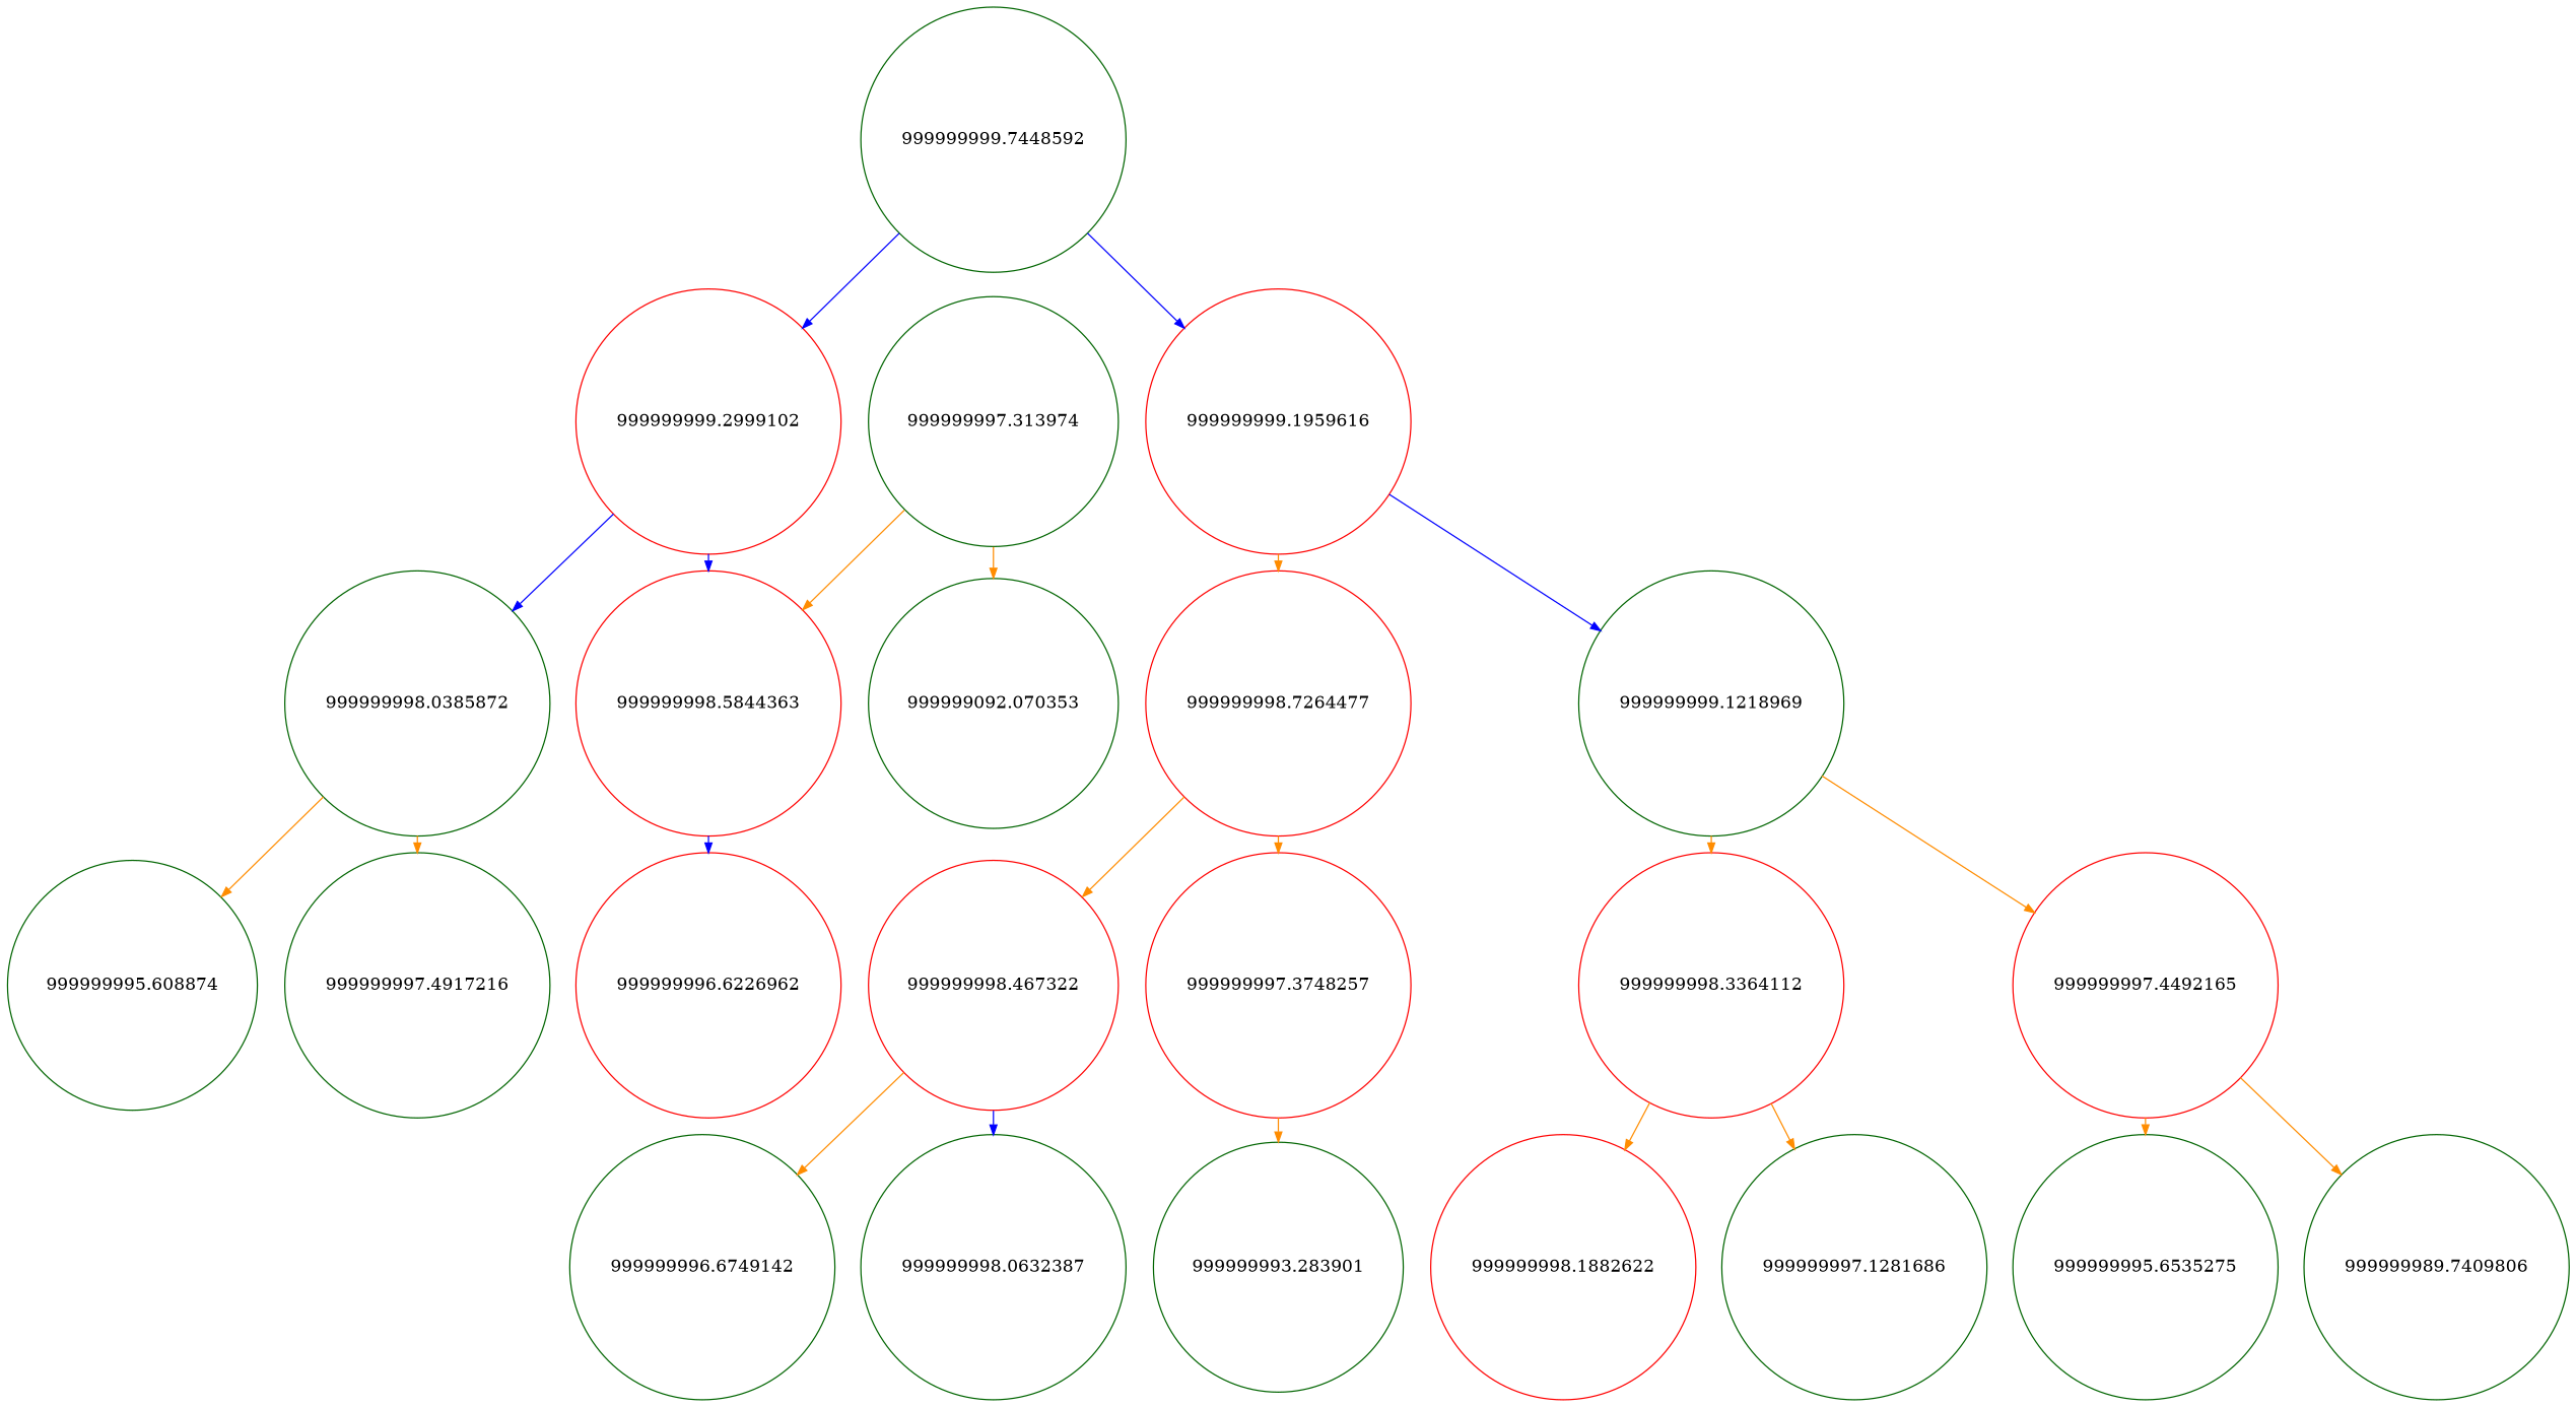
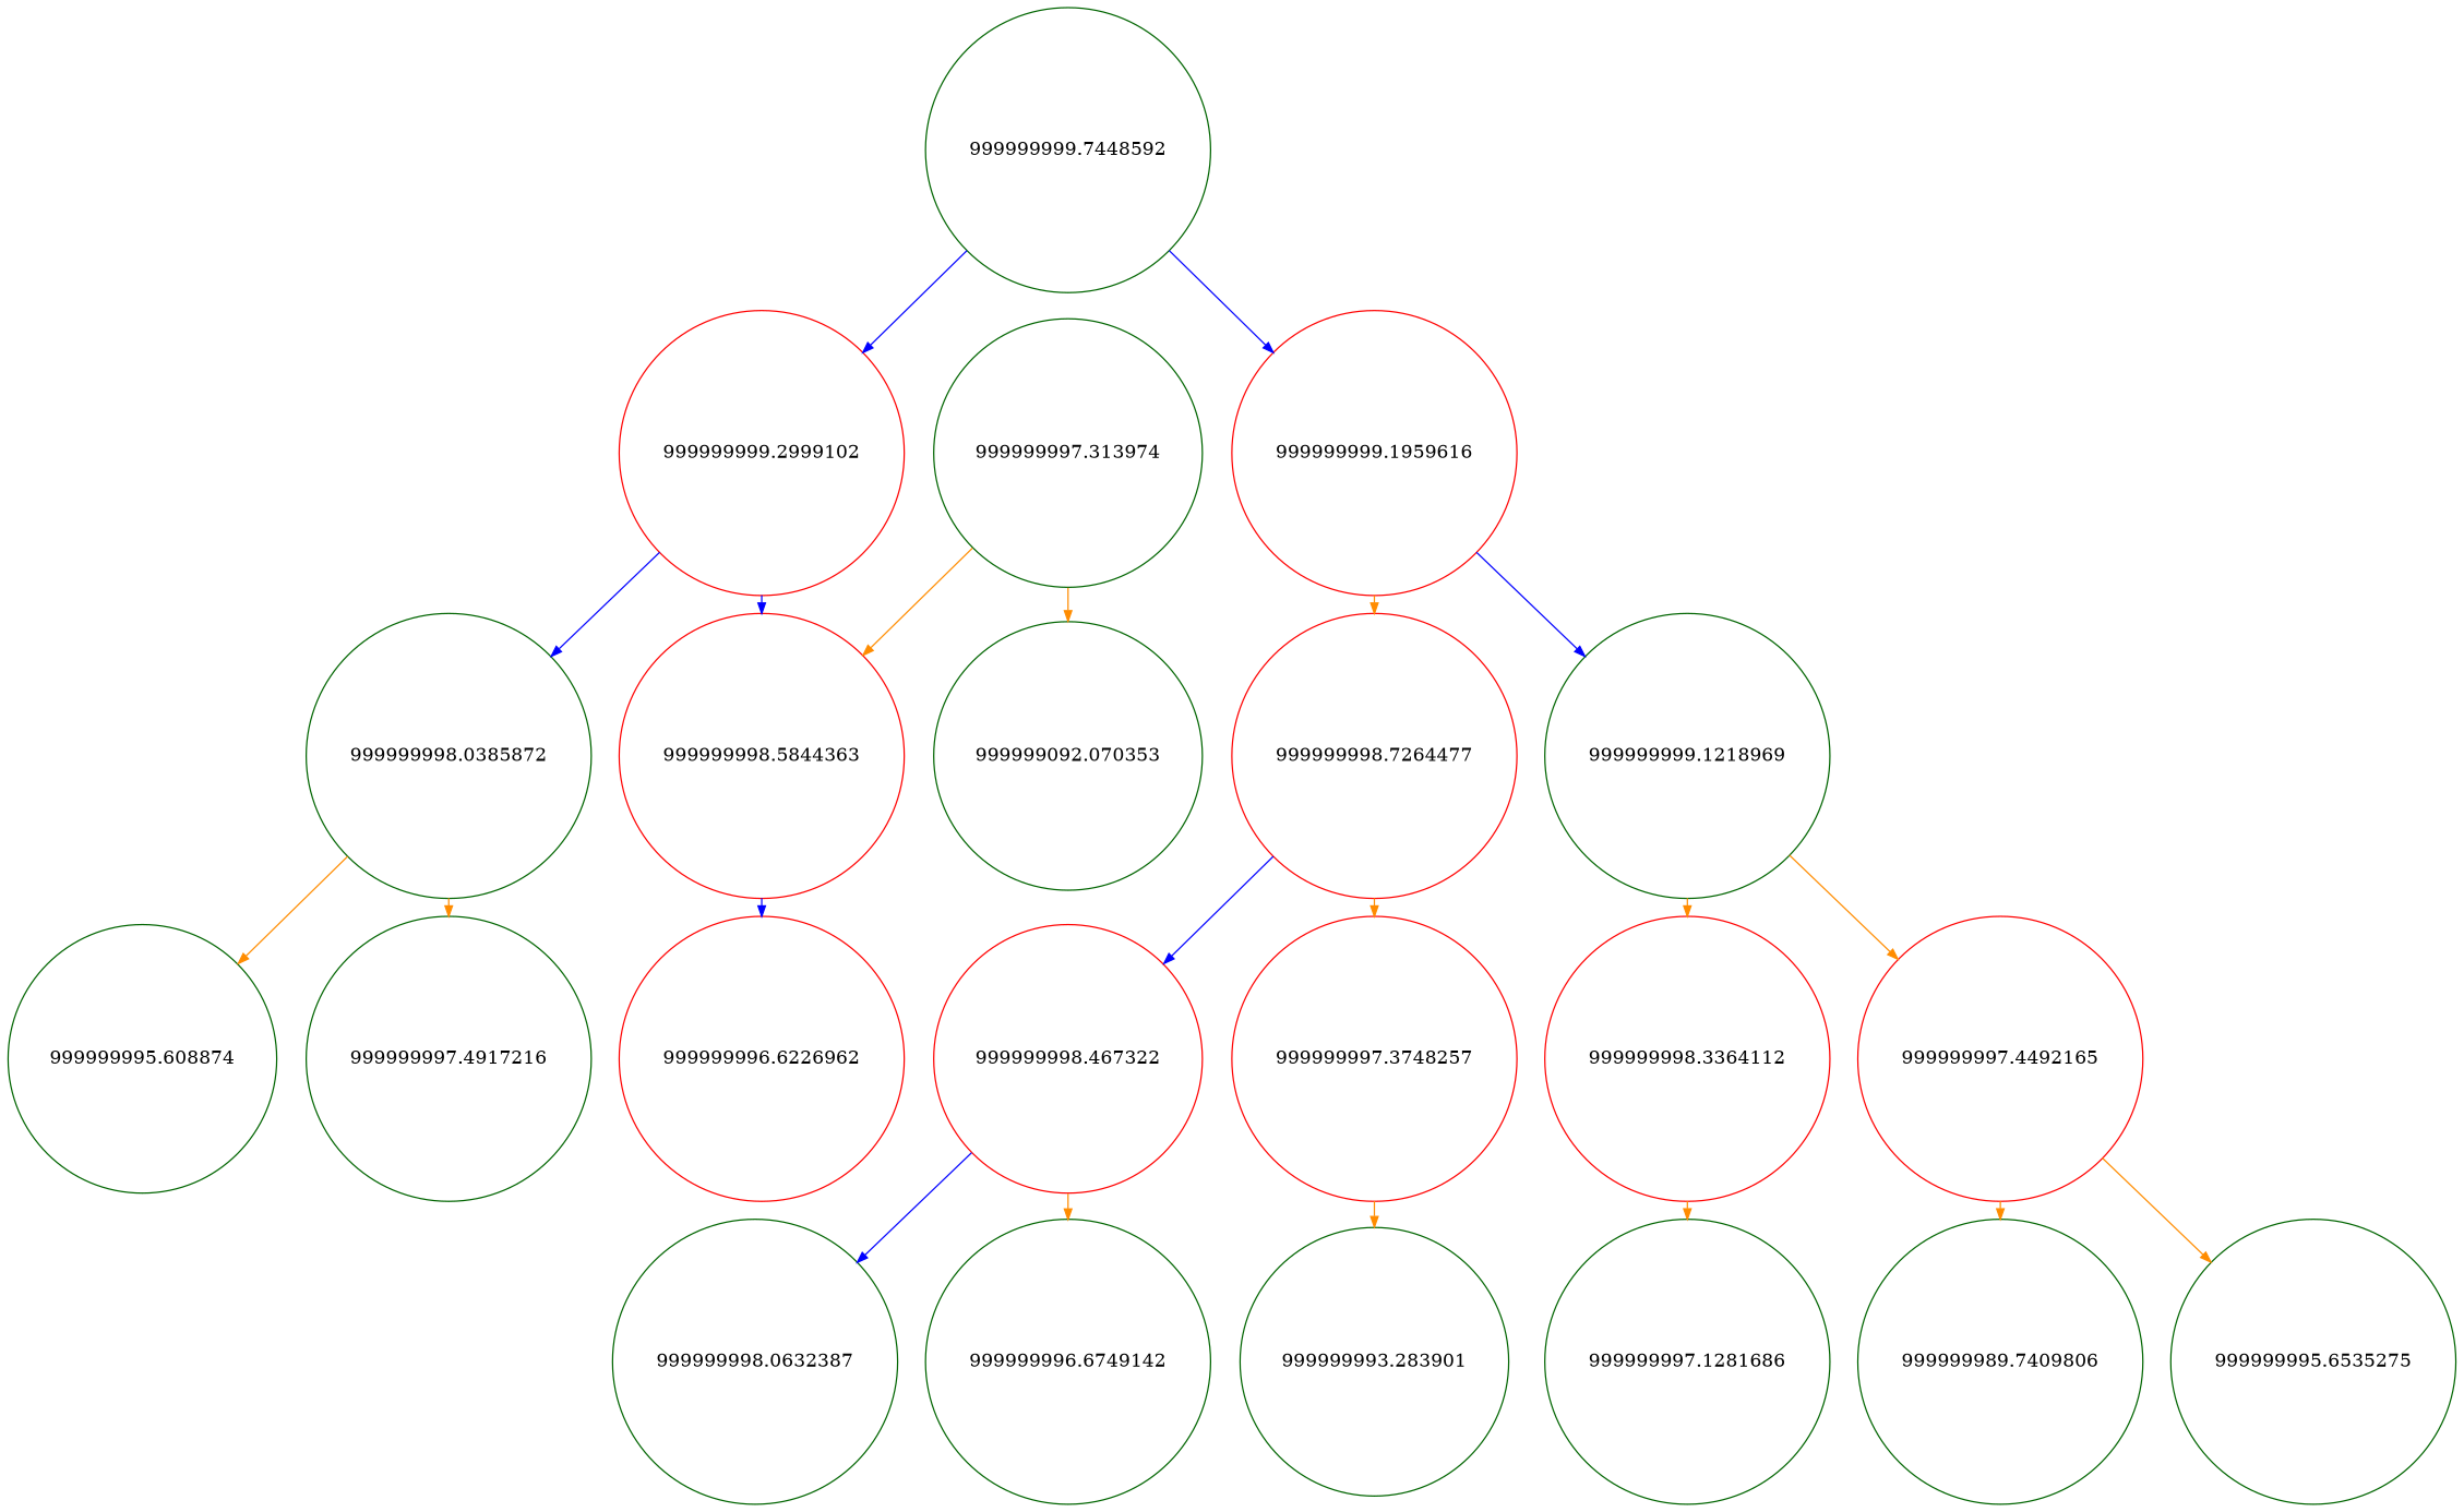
  digraph {
    nodesep=0.3
    ranksep=0.2
    node [color=darkgreen shape=circle]
    edge [arrowsize=0.8 color=darkorange]
    n1 [label=999999999.7448592]
    n2 [color=red label=999999999.1959616]
    n3 [color=red label=999999999.2999102]
    n4 [color=red label=999999998.7264477]
    n5 [label=999999999.1218969]
    n6 [color=red label=999999998.5844363]
    n7 [label=999999998.0385872]
    n8 [color=red label=999999997.3748257]
    n9 [color=red label=999999998.467322]
    n10 [color=red label=999999997.4492165]
    n11 [color=red label=999999998.3364112]
    n12 [color=red label=999999996.6226962]
    n13 [label=999999995.608874]
    n14 [label=999999997.4917216]
    n15 [label=999999993.283901]
    n16 [label=999999996.6749142]
    n17 [label=999999998.0632387]
    n18 [label=999999989.7409806]
    n19 [label=999999995.6535275]
    n20 [label=999999997.1281686]
-   n21 [color=red label=999999998.1882622]
    n22 [label=999999997.313974]
    n23 [label=999999092.070353]
    n1 -> n2 [color=blue side=left]
    n1 -> n3 [color=blue]
    n2 -> n4 [side=left]
    n2 -> n5 [color=blue]
    n3 -> n6 [color=blue side=left]
    n3 -> n7 [color=blue]
    n4 -> n8 [side=left]
-   n4 -> n9
+   n4 -> n9 [color=blue]
    n5 -> n10 [side=left]
    n5 -> n11
    n6 -> n12 [color=blue]
    n7 -> n13 [side=left]
    n7 -> n14
    n8 -> n15
    n9 -> n16 [side=left]
    n9 -> n17 [color=blue]
    n10 -> n18 [side=left]
    n10 -> n19
    n11 -> n20 [side=left]
-   n11 -> n21
    n22 -> n6 [side=left]
    n22 -> n23 [side=left]
  }
